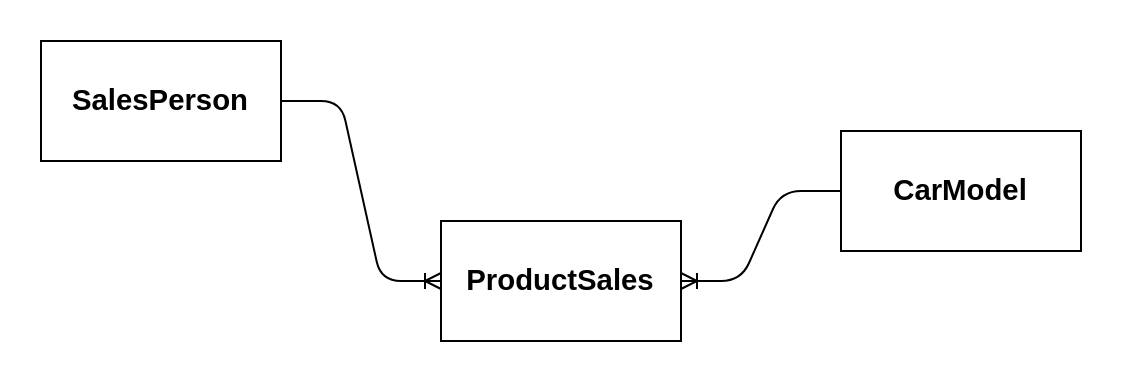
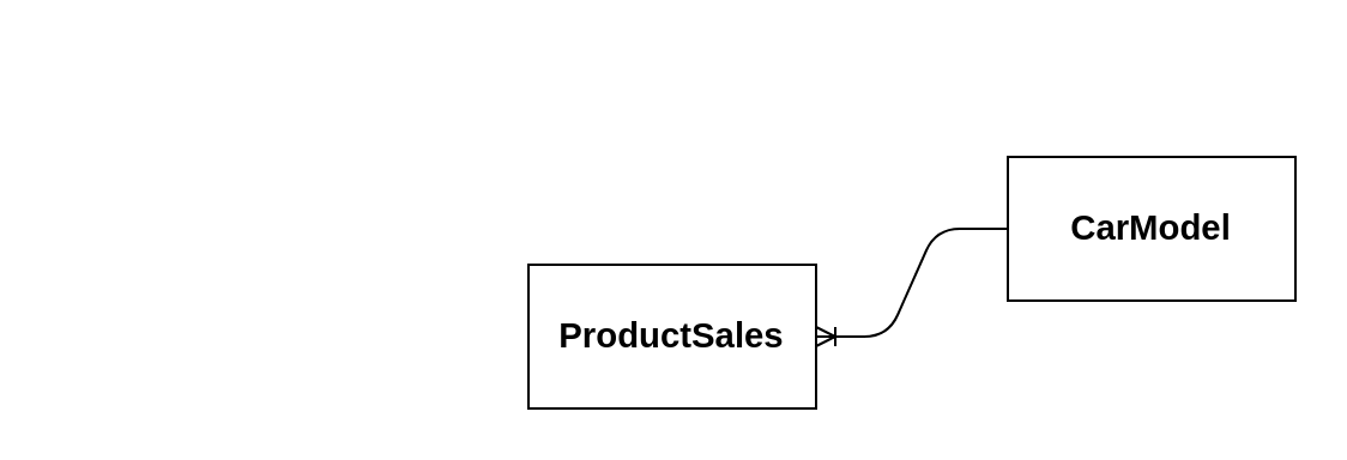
  <mxCell id="0" />
  <mxCell id="1" parent="0" />
- <mxCell id="2" value="&lt;span id=&quot;docs-internal-guid-0d80c30f-7fff-7b41-d02d-494ae5bc2d52&quot;&gt;&lt;span style=&quot;font-size: 11pt ; font-family: &amp;#34;arial&amp;#34; ; background-color: transparent ; font-weight: 700 ; vertical-align: baseline&quot;&gt;SalesPerson&lt;/span&gt;&lt;/span&gt;" style="rounded=0;whiteSpace=wrap;html=1;" parent="1" vertex="1"><mxGeometry x="20" y="20" width="120" height="60" as="geometry" /></mxCell>
  <mxCell id="3" value="&lt;span id=&quot;docs-internal-guid-bce8606e-7fff-a053-eaa6-7cf4f68332bc&quot;&gt;&lt;span style=&quot;font-size: 11pt ; font-family: &amp;#34;arial&amp;#34; ; background-color: transparent ; font-weight: 700 ; vertical-align: baseline&quot;&gt;ProductSales&lt;/span&gt;&lt;/span&gt;" style="rounded=0;whiteSpace=wrap;html=1;" parent="1" vertex="1"><mxGeometry x="220" y="110" width="120" height="60" as="geometry" /></mxCell>
  <mxCell id="4" value="&lt;font face=&quot;Arial&quot;&gt;&lt;span style=&quot;font-size: 14.667px&quot;&gt;&lt;b&gt;CarModel&lt;/b&gt;&lt;/span&gt;&lt;/font&gt;" style="rounded=0;whiteSpace=wrap;html=1;" parent="1" vertex="1"><mxGeometry x="420" y="65" width="120" height="60" as="geometry" /></mxCell>
- <mxCell id="5" value="" style="edgeStyle=entityRelationEdgeStyle;fontSize=12;html=1;endArrow=ERoneToMany;entryX=0;entryY=0.5;entryDx=0;entryDy=0;exitX=1;exitY=0.5;exitDx=0;exitDy=0;" parent="1" source="2" target="3" edge="1"><mxGeometry width="100" height="100" relative="1" as="geometry"><mxPoint x="270" y="200" as="sourcePoint" /><mxPoint x="370" y="100" as="targetPoint" /></mxGeometry></mxCell>
  <mxCell id="6" value="" style="edgeStyle=entityRelationEdgeStyle;fontSize=12;html=1;endArrow=ERoneToMany;entryX=1;entryY=0.5;entryDx=0;entryDy=0;exitX=0;exitY=0.5;exitDx=0;exitDy=0;" parent="1" source="4" target="3" edge="1"><mxGeometry width="100" height="100" relative="1" as="geometry"><mxPoint x="270" y="200" as="sourcePoint" /><mxPoint x="370" y="100" as="targetPoint" /></mxGeometry></mxCell>
